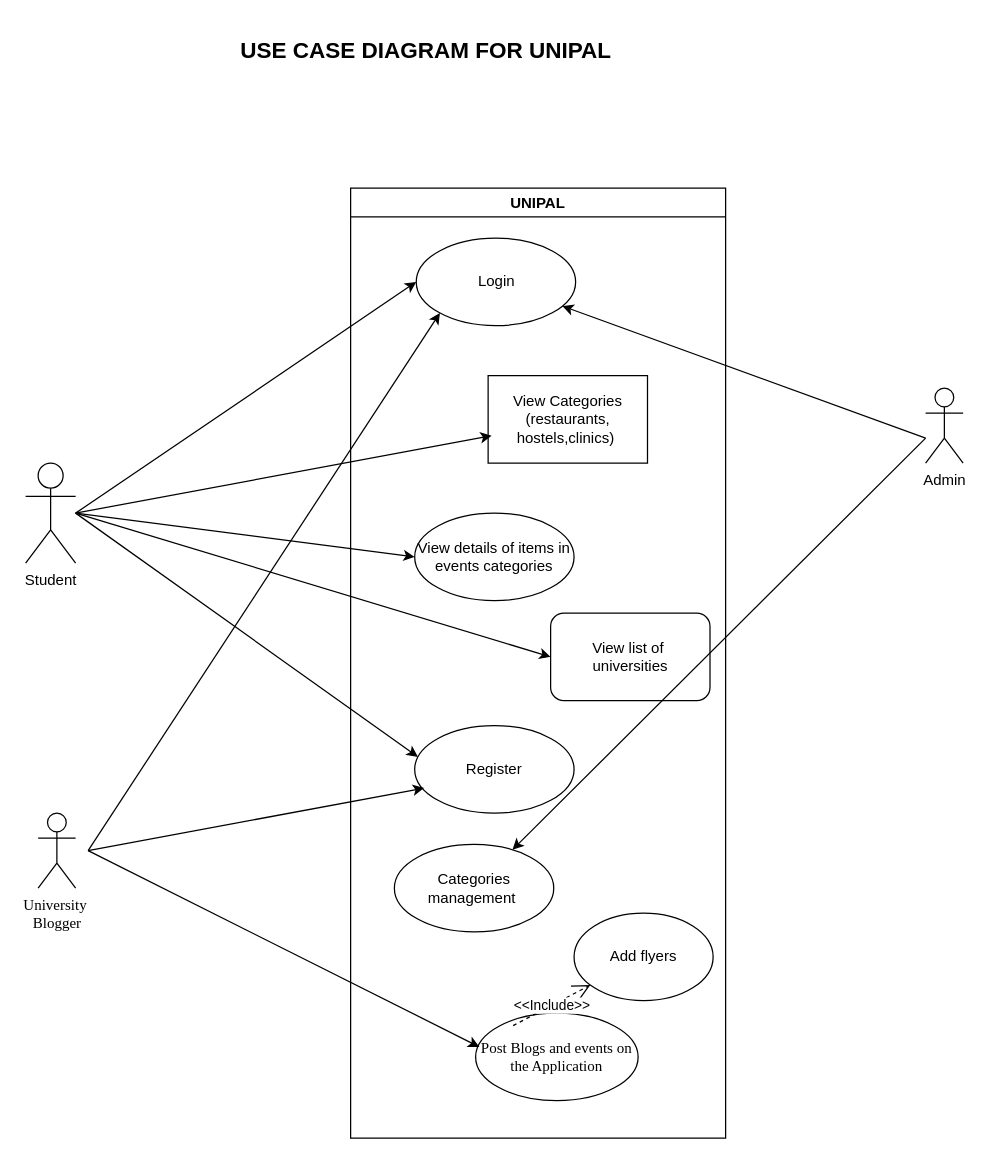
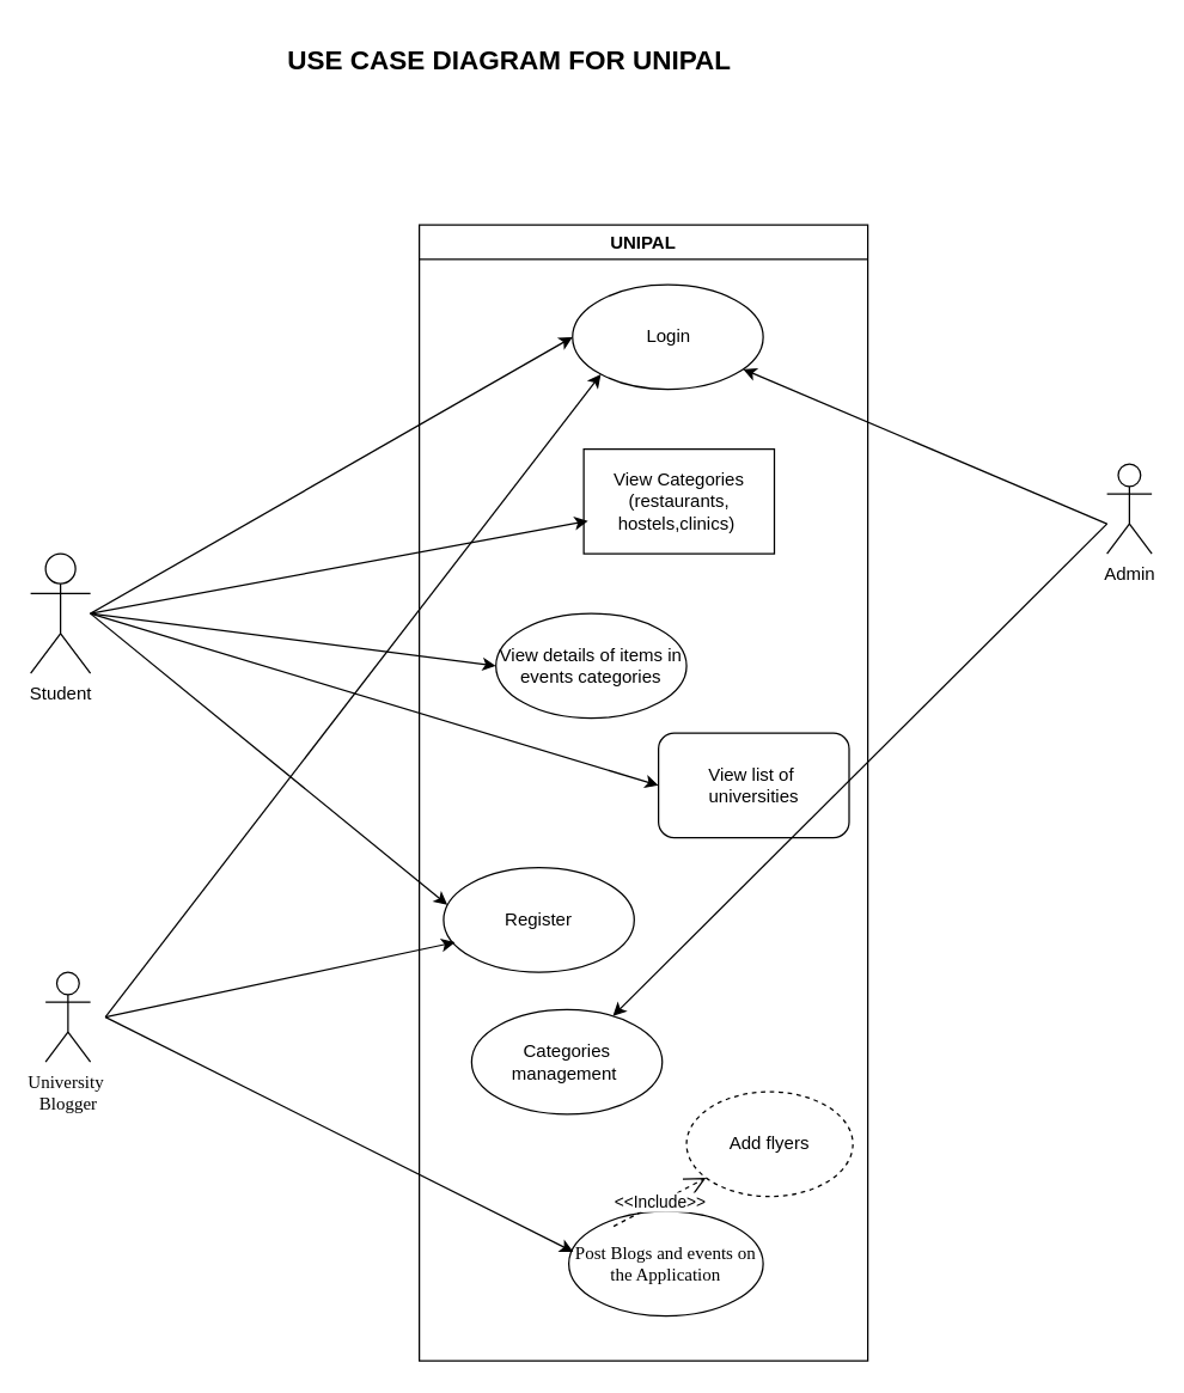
  <mxCell id="0" />
  <mxCell id="1" parent="0" />
  <mxCell id="2" value="UNIPAL" style="swimlane;whiteSpace=wrap;html=1;" parent="1" vertex="1"><mxGeometry x="280" y="150" width="300" height="760" as="geometry" /></mxCell>
- <mxCell id="3" value="Login" style="ellipse;whiteSpace=wrap;html=1;" parent="2" vertex="1"><mxGeometry x="52.5" y="40" width="127.5" height="70" as="geometry" /></mxCell>
+ <mxCell id="3" value="Login" style="ellipse;whiteSpace=wrap;html=1;" parent="2" vertex="1"><mxGeometry x="102.5" y="40" width="127.5" height="70" as="geometry" /></mxCell>
  <mxCell id="4" value="View Categories&lt;div&gt;(restaurants, hostels,clinics)&amp;nbsp;&lt;/div&gt;" style="whiteSpace=wrap;html=1;rounded=0;" parent="2" vertex="1"><mxGeometry x="110" y="150" width="127.5" height="70" as="geometry" /></mxCell>
- <mxCell id="5" value="Register" style="ellipse;whiteSpace=wrap;html=1;" parent="2" vertex="1"><mxGeometry x="51.25" y="430" width="127.5" height="70" as="geometry" /></mxCell>
+ <mxCell id="5" value="Register" style="ellipse;whiteSpace=wrap;html=1;" parent="2" vertex="1"><mxGeometry x="16.25" y="430" width="127.5" height="70" as="geometry" /></mxCell>
  <mxCell id="6" value="View list of&amp;nbsp;&lt;div&gt;universities&lt;/div&gt;" style="whiteSpace=wrap;html=1;rounded=1;" parent="2" vertex="1"><mxGeometry x="160" y="340" width="127.5" height="70" as="geometry" /></mxCell>
  <mxCell id="7" value="Categories management&amp;nbsp;" style="ellipse;whiteSpace=wrap;html=1;" parent="2" vertex="1"><mxGeometry x="35" y="525" width="127.5" height="70" as="geometry" /></mxCell>
  <mxCell id="8" value="View details of items in events categories" style="ellipse;whiteSpace=wrap;html=1;" parent="2" vertex="1"><mxGeometry x="51.25" y="260" width="127.5" height="70" as="geometry" /></mxCell>
  <mxCell id="9" value="&lt;font face=&quot;Tahoma&quot;&gt;Post Blogs and events on the Application&lt;/font&gt;" style="ellipse;whiteSpace=wrap;html=1;hachureGap=4;fontFamily=Architects Daughter;fontSource=https%3A%2F%2Ffonts.googleapis.com%2Fcss%3Ffamily%3DArchitects%2BDaughter;" parent="2" vertex="1"><mxGeometry x="100" y="660" width="130" height="70" as="geometry" /></mxCell>
- <mxCell id="10" value="Add flyers" style="ellipse;whiteSpace=wrap;html=1;" vertex="1" parent="2"><mxGeometry x="178.75" y="580" width="111.25" height="70" as="geometry" /></mxCell>
+ <mxCell id="10" value="Add flyers" style="ellipse;whiteSpace=wrap;html=1;dashed=1;" vertex="1" parent="2"><mxGeometry x="178.75" y="580" width="111.25" height="70" as="geometry" /></mxCell>
  <mxCell id="11" value="&amp;lt;&amp;lt;Include&amp;gt;&amp;gt;" style="endArrow=open;endSize=12;dashed=1;html=1;rounded=0;" edge="1" parent="2" target="10"><mxGeometry width="160" relative="1" as="geometry"><mxPoint x="130" y="670" as="sourcePoint" /><mxPoint x="290" y="670" as="targetPoint" /></mxGeometry></mxCell>
  <mxCell id="12" value="Student" style="shape=umlActor;verticalLabelPosition=bottom;verticalAlign=top;html=1;outlineConnect=0;" parent="1" vertex="1"><mxGeometry x="20" y="370" width="40" height="80" as="geometry" /></mxCell>
  <mxCell id="13" value="Admin" style="shape=umlActor;verticalLabelPosition=bottom;verticalAlign=top;html=1;outlineConnect=0;" parent="1" vertex="1"><mxGeometry x="740" y="310" width="30" height="60" as="geometry" /></mxCell>
  <mxCell id="14" value="&lt;font face=&quot;Lucida Console&quot;&gt;University&amp;nbsp;&lt;/font&gt;&lt;div&gt;&lt;font face=&quot;kPuyOr9tZ-Fus74RArYJ&quot;&gt;Blogger&lt;/font&gt;&lt;/div&gt;" style="shape=umlActor;verticalLabelPosition=bottom;verticalAlign=top;html=1;outlineConnect=0;hachureGap=4;fontFamily=Architects Daughter;fontSource=https%3A%2F%2Ffonts.googleapis.com%2Fcss%3Ffamily%3DArchitects%2BDaughter;" parent="1" vertex="1"><mxGeometry x="30" y="650" width="30" height="60" as="geometry" /></mxCell>
  <mxCell id="15" value="" style="endArrow=classic;html=1;rounded=0;entryX=0;entryY=1;entryDx=0;entryDy=0;" parent="1" target="3" edge="1"><mxGeometry width="50" height="50" relative="1" as="geometry"><mxPoint x="70" y="680" as="sourcePoint" /><mxPoint x="120" y="630" as="targetPoint" /></mxGeometry></mxCell>
  <mxCell id="16" value="" style="endArrow=classic;html=1;rounded=0;entryX=0.023;entryY=0.386;entryDx=0;entryDy=0;entryPerimeter=0;" parent="1" target="9" edge="1"><mxGeometry width="50" height="50" relative="1" as="geometry"><mxPoint x="70" y="680" as="sourcePoint" /><mxPoint x="120" y="630" as="targetPoint" /></mxGeometry></mxCell>
  <mxCell id="17" value="" style="endArrow=classic;html=1;rounded=0;" parent="1" target="3" edge="1"><mxGeometry width="50" height="50" relative="1" as="geometry"><mxPoint x="740" y="350" as="sourcePoint" /><mxPoint x="790" y="300" as="targetPoint" /></mxGeometry></mxCell>
  <mxCell id="18" value="" style="endArrow=classic;html=1;rounded=0;" parent="1" target="7" edge="1"><mxGeometry width="50" height="50" relative="1" as="geometry"><mxPoint x="740" y="350" as="sourcePoint" /><mxPoint x="790" y="300" as="targetPoint" /></mxGeometry></mxCell>
  <mxCell id="19" value="" style="endArrow=classic;html=1;rounded=0;entryX=0;entryY=0.5;entryDx=0;entryDy=0;" parent="1" target="3" edge="1"><mxGeometry width="50" height="50" relative="1" as="geometry"><mxPoint x="60" y="410" as="sourcePoint" /><mxPoint x="110" y="360" as="targetPoint" /></mxGeometry></mxCell>
  <mxCell id="20" value="" style="endArrow=classic;html=1;rounded=0;entryX=0.022;entryY=0.686;entryDx=0;entryDy=0;entryPerimeter=0;" parent="1" target="4" edge="1"><mxGeometry width="50" height="50" relative="1" as="geometry"><mxPoint x="60" y="410" as="sourcePoint" /><mxPoint x="110" y="360" as="targetPoint" /></mxGeometry></mxCell>
  <mxCell id="21" value="" style="endArrow=classic;html=1;rounded=0;entryX=0;entryY=0.5;entryDx=0;entryDy=0;" parent="1" target="8" edge="1"><mxGeometry width="50" height="50" relative="1" as="geometry"><mxPoint x="60" y="410" as="sourcePoint" /><mxPoint x="110" y="360" as="targetPoint" /></mxGeometry></mxCell>
  <mxCell id="22" value="" style="endArrow=classic;html=1;rounded=0;entryX=0.02;entryY=0.357;entryDx=0;entryDy=0;entryPerimeter=0;" parent="1" target="5" edge="1"><mxGeometry width="50" height="50" relative="1" as="geometry"><mxPoint x="60" y="410" as="sourcePoint" /><mxPoint x="110" y="360" as="targetPoint" /></mxGeometry></mxCell>
  <mxCell id="23" value="" style="endArrow=classic;html=1;rounded=0;entryX=0.059;entryY=0.714;entryDx=0;entryDy=0;entryPerimeter=0;" parent="1" target="5" edge="1"><mxGeometry width="50" height="50" relative="1" as="geometry"><mxPoint x="70" y="680" as="sourcePoint" /><mxPoint x="120" y="630" as="targetPoint" /></mxGeometry></mxCell>
  <mxCell id="24" value="" style="endArrow=classic;html=1;rounded=0;entryX=0;entryY=0.5;entryDx=0;entryDy=0;" parent="1" target="6" edge="1"><mxGeometry width="50" height="50" relative="1" as="geometry"><mxPoint x="60" y="410" as="sourcePoint" /><mxPoint x="110" y="360" as="targetPoint" /></mxGeometry></mxCell>
  <mxCell id="25" value="&lt;b&gt;&lt;font style=&quot;font-size: 18px;&quot;&gt;USE CASE DIAGRAM FOR UNIPAL&lt;/font&gt;&lt;/b&gt;" style="text;html=1;align=center;verticalAlign=middle;resizable=0;points=[];autosize=1;strokeColor=none;fillColor=none;" parent="1" vertex="1"><mxGeometry x="180" y="20" width="320" height="40" as="geometry" /></mxCell>
